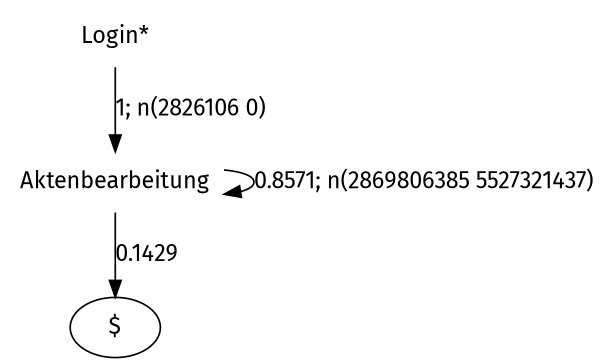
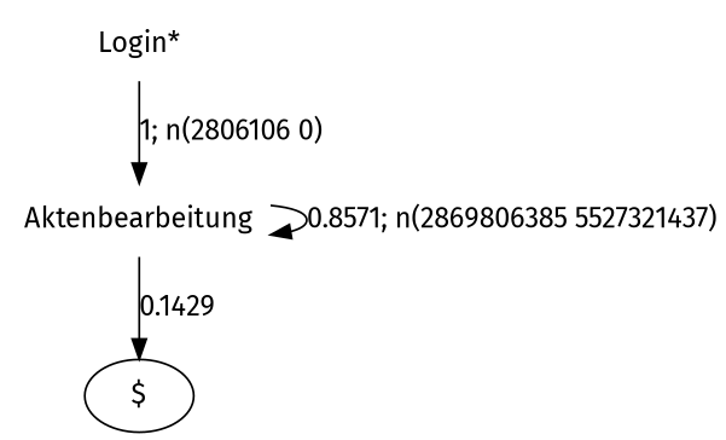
  digraph {
    fontname="Fira Sans"
    node [shape=none fontname="Fira Sans"]
    edge [style=solid fontname="Fira Sans"]
    n1 [label="Login*"]
    n2 [label=Aktenbearbeitung]
    "$" [shape=""]
-   n1 -> n2 [label="1; n(2826106 0)"]
+   n1 -> n2 [label="1; n(2806106 0)"]
    n2 -> n2 [label="0.8571; n(2869806385 5527321437)"]
    n2 -> "$" [label=0.1429]
  }
